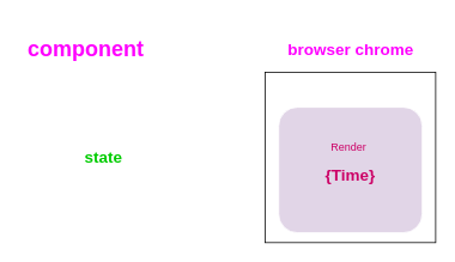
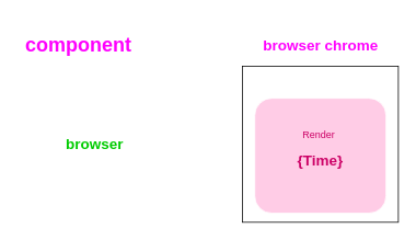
  <mxCell id="0" />
  <mxCell id="1" parent="0" />
- <mxCell id="2" value="&lt;h2&gt;&lt;font color=&quot;#00cc00&quot;&gt;state&lt;/font&gt;&lt;/h2&gt;" style="whiteSpace=wrap;html=1;aspect=fixed;strokeColor=#FFFFFF;fillColor=#FFFFFF;" vertex="1" parent="1"><mxGeometry x="20" y="80" width="190" height="190" as="geometry" /></mxCell>
+ <mxCell id="2" value="&lt;h2&gt;&lt;font color=&quot;#00cc00&quot;&gt;browser&lt;/font&gt;&lt;/h2&gt;" style="whiteSpace=wrap;html=1;aspect=fixed;strokeColor=#FFFFFF;fillColor=#FFFFFF;" vertex="1" parent="1"><mxGeometry x="20" y="80" width="190" height="190" as="geometry" /></mxCell>
  <mxCell id="3" value="" style="whiteSpace=wrap;html=1;aspect=fixed;fillColor=#FFFFFF;" vertex="1" parent="1"><mxGeometry x="295" y="80" width="190" height="190" as="geometry" /></mxCell>
  <mxCell id="4" value="&lt;h1&gt;&lt;font color=&quot;#ff00ff&quot;&gt;component&lt;/font&gt;&lt;/h1&gt;" style="text;html=1;align=center;verticalAlign=middle;resizable=0;points=[];autosize=1;strokeColor=none;fillColor=none;" vertex="1" parent="1"><mxGeometry x="20" y="20" width="150" height="70" as="geometry" /></mxCell>
  <mxCell id="5" value="&lt;h2&gt;browser chrome&lt;/h2&gt;" style="text;html=1;align=center;verticalAlign=middle;resizable=0;points=[];autosize=1;strokeColor=none;fillColor=none;fontColor=#FF00FF;" vertex="1" parent="1"><mxGeometry x="310" y="25" width="160" height="60" as="geometry" /></mxCell>
- <mxCell id="6" value="Render&amp;nbsp;&lt;br&gt;&lt;h2&gt;{Time}&lt;/h2&gt;" style="rounded=1;whiteSpace=wrap;html=1;strokeColor=#FFFFFF;fontColor=#CC0066;fillColor=#e1d5e7;" vertex="1" parent="1"><mxGeometry x="310" y="119" width="160" height="140" as="geometry" /></mxCell>
+ <mxCell id="6" value="Render&amp;nbsp;&lt;br&gt;&lt;h2&gt;{Time}&lt;/h2&gt;" style="rounded=1;whiteSpace=wrap;html=1;strokeColor=#FFFFFF;fontColor=#CC0066;fillColor=#FFCCE6;" vertex="1" parent="1"><mxGeometry x="310" y="119" width="160" height="140" as="geometry" /></mxCell>
